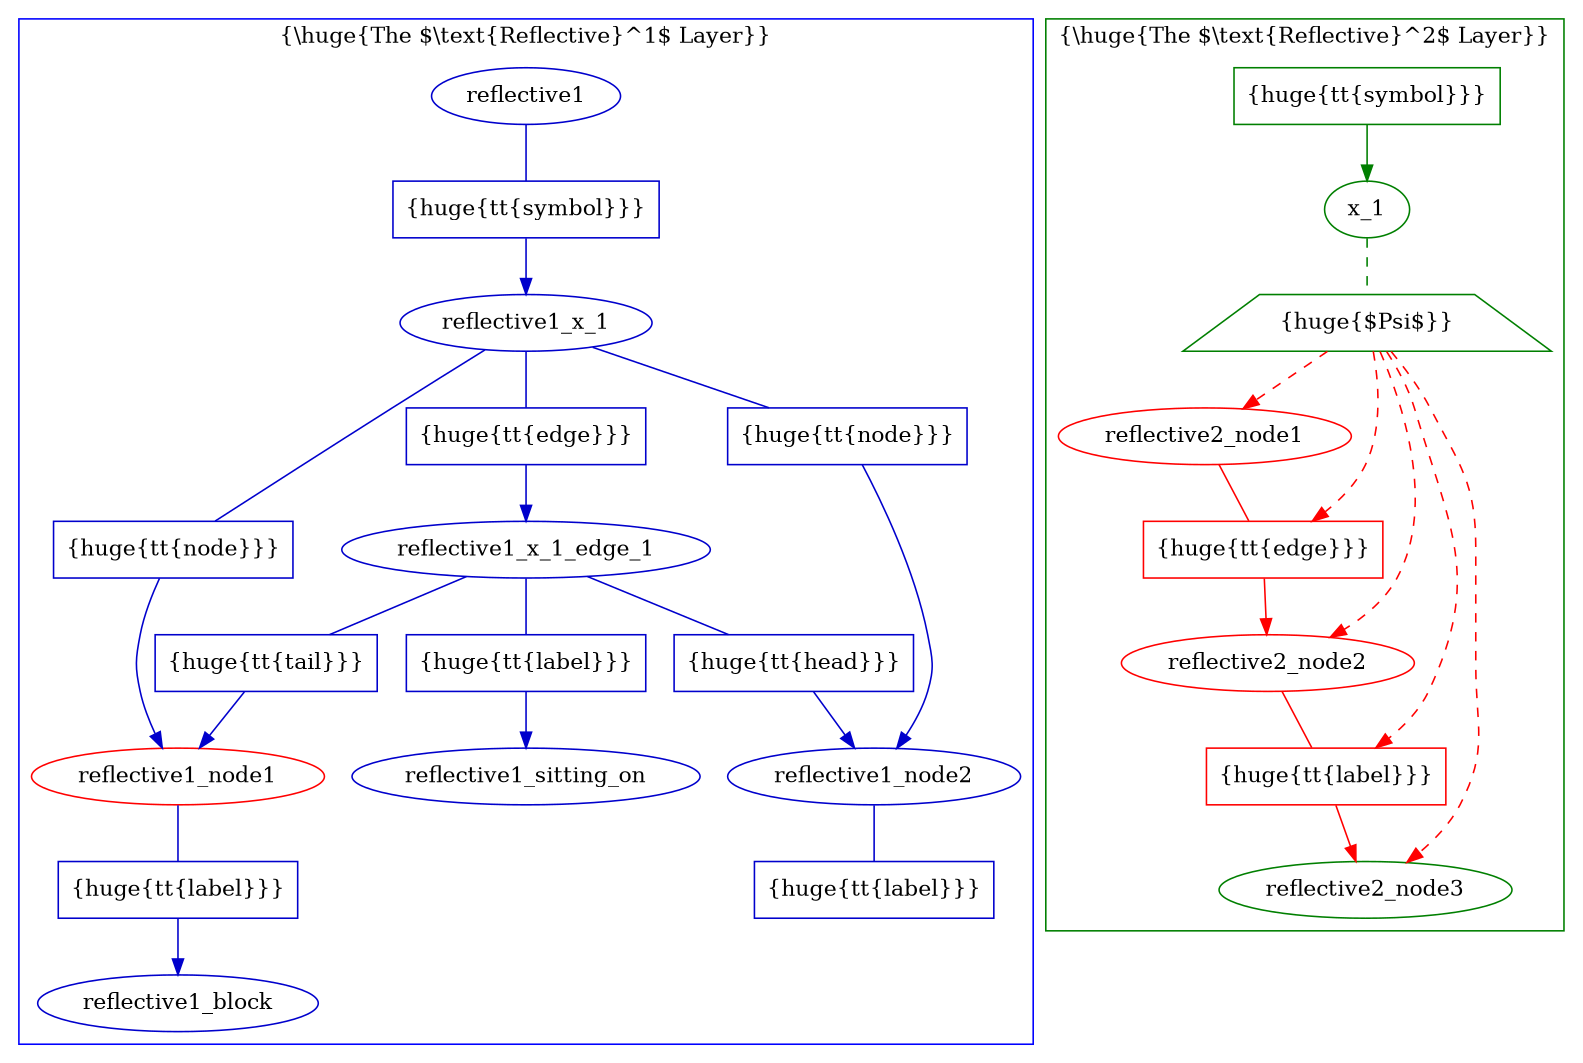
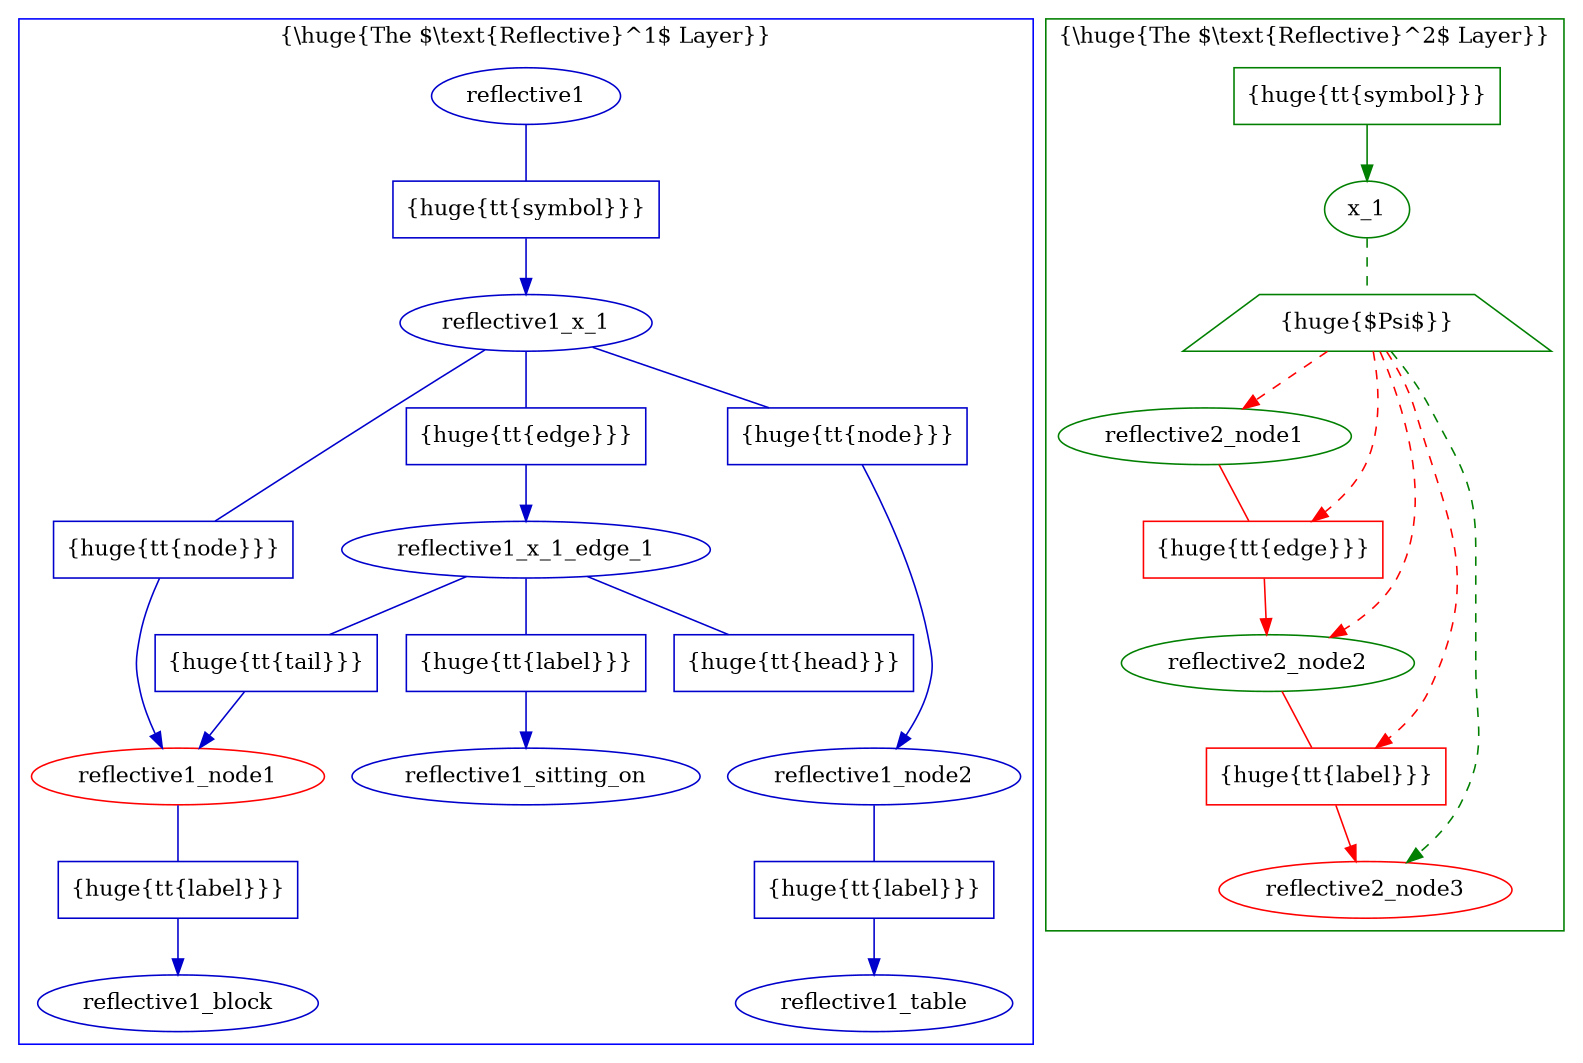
  digraph {
    node [color="#0000CC" fillcolor=white style=filled]
    edge [color="#0000CC" style="-triangle 45"]
    reflective1_block [texlbl="{\huge{\tt{Block}}}"]
+   reflective1_table [texlbl="{\huge{\tt{Table}}}"]
    reflective1_node1 [color=red texlbl="{\huge{\tt{Node}}}"]
    n4 [label="{\huge{\tt{label}}}" shape=box]
    reflective1_node2 [texlbl="{\huge{\tt{Node}}}"]
    n6 [label="{\huge{\tt{label}}}" shape=box]
    reflective1_sitting_on [texlbl="{\huge{\tt{sitting-on}}}"]
    reflective1 [texlbl="{\huge{\tt{Reflective}}}"]
    n9 [label="{\huge{\tt{symbol}}}" nodesep=0.02 shape=box]
    reflective1_x_1 [texlbl="{\huge{\tt{Symbol*}}}"]
    n11 [label="{\huge{\tt{node}}}" nodesep=0.02 shape=box]
    n12 [label="{\huge{\tt{node}}}" nodesep=0.02 shape=box]
    n13 [label="{\huge{\tt{edge}}}" shape=box]
    reflective1_x_1_edge_1 [texlbl="{\huge{\tt{Edge}}}"]
    n15 [label="{\huge{\tt{tail}}}" shape=box]
    n16 [label="{\huge{\tt{head}}}" shape=box]
    n17 [label="{\huge{\tt{label}}}" shape=box]
-   reflective2_node1 [color=red texlbl="{\huge{\tt{Symbol*}}}"]
+   reflective2_node1 [color="#007F00" texlbl="{\huge{\tt{Symbol*}}}"]
    n19 [color=red label="{\huge{\tt{edge}}}" shape=box]
-   reflective2_node2 [color=red texlbl="{\huge{\tt{Edge}}}"]
+   reflective2_node2 [color="#007F00" texlbl="{\huge{\tt{Edge}}}"]
    n21 [color=red label="{\huge{\tt{label}}}" shape=box]
-   reflective2_node3 [color="#007F00" texlbl="{\huge{\tt{sitting-on}}}"]
+   reflective2_node3 [color=red texlbl="{\huge{\tt{sitting-on}}}"]
    n23 [color="#007F00" label="{\huge{\tt{symbol}}}" shape=box]
    x_1 [color="#007F00" texlbl="{\huge{\tt{Symbol*}}}"]
    n25 [color="#007F00" label="{\huge{$\Psi$}}" margin="0.11,0.055" nodesep=0.02 shape=trapezium]
    subgraph cluster_1 {
      color=blue
      label="{\\huge{The $\\text{Reflective}^1$ Layer}}"
      labelloc=t
      reflective1_block
+     reflective1_table
      reflective1_node1
      n4
      reflective1_node2
      n6
      reflective1_sitting_on
      reflective1
      n9
      reflective1_x_1
      n11
      n12
      n13
      reflective1_x_1_edge_1
      n15
      n16
      n17
    }
    subgraph cluster_2 {
      color="#007F00"
      label="{\\huge{The $\\text{Reflective}^2$ Layer}}"
      labelloc=t
      reflective2_node1
      n19
      reflective2_node2
      n21
      reflective2_node3
      n23
      x_1
      n25
    }
    reflective1_node1 -> n4 [arrowhead=none style=""]
    n4 -> reflective1_block
    reflective1_node2 -> n6 [arrowhead=none style=""]
+   n6 -> reflective1_table
    reflective1 -> n9 [arrowhead=none style=""]
    n9 -> reflective1_x_1
    reflective1_x_1 -> n11 [arrowhead=none style=""]
    reflective1_x_1 -> n12 [arrowhead=none style=""]
    reflective1_x_1 -> n13 [arrowhead=none style=""]
    n11 -> reflective1_node1
    n12 -> reflective1_node2
    n13 -> reflective1_x_1_edge_1
    reflective1_x_1_edge_1 -> n15 [arrowhead=none style=""]
    reflective1_x_1_edge_1 -> n16 [arrowhead=none style=""]
    reflective1_x_1_edge_1 -> n17 [arrowhead=none style=""]
    n15 -> reflective1_node1
-   n16 -> reflective1_node2
    n17 -> reflective1_sitting_on
    reflective2_node1 -> n19 [arrowhead=none color=red style=""]
    n19 -> reflective2_node2 [color=red]
    reflective2_node2 -> n21 [arrowhead=none color=red style=""]
    n21 -> reflective2_node3 [color=red]
    n23 -> x_1 [color="#007F00"]
    x_1 -> n25 [arrowhead=none color="#007F00" style=dashed]
    n25 -> reflective2_node1 [color=red style="-triangle 45,dashed"]
    n25 -> n19 [color=red style="-triangle 45,dashed"]
    n25 -> reflective2_node2 [color=red style="-triangle 45,dashed"]
    n25 -> n21 [color=red style="-triangle 45,dashed"]
-   n25 -> reflective2_node3 [color=red style="-triangle 45,dashed"]
+   n25 -> reflective2_node3 [color="#007F00" style="-triangle 45,dashed"]
  }
